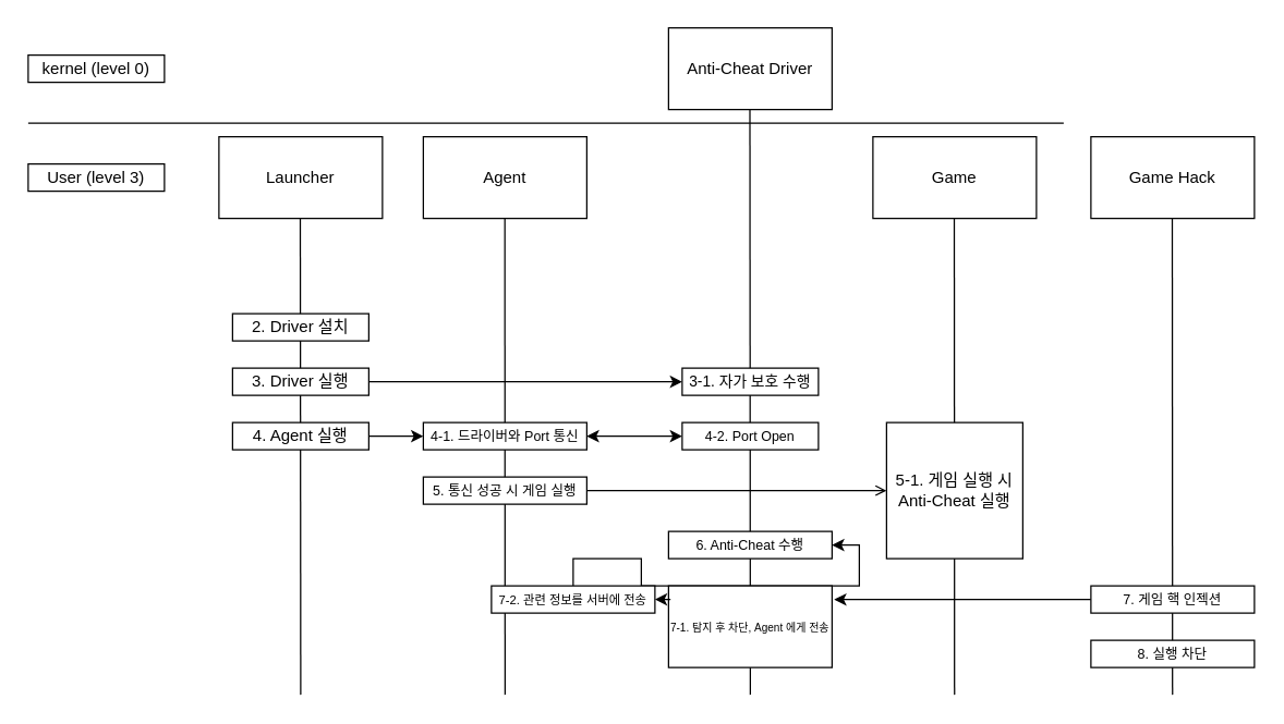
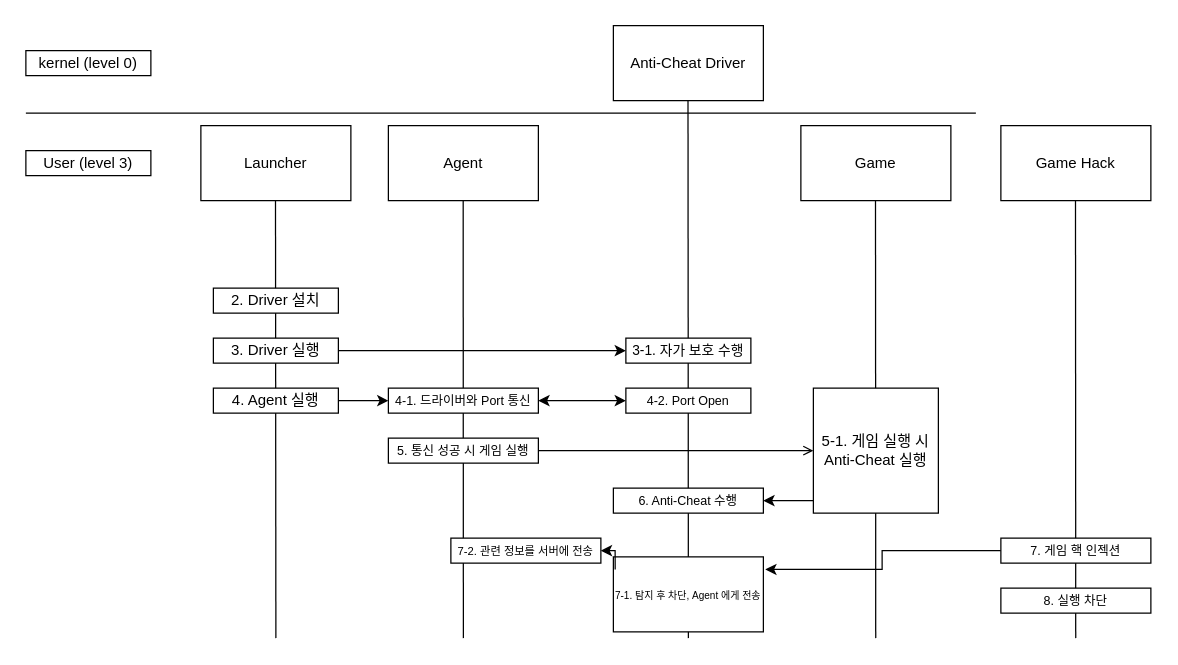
  <mxCell id="0" />
  <mxCell id="1" parent="0" />
  <mxCell id="2" value="kernel (level 0)" style="rounded=0;whiteSpace=wrap;html=1;" parent="1" vertex="1"><mxGeometry x="20" y="40" width="100" height="20" as="geometry" /></mxCell>
  <mxCell id="3" value="User (level 3)" style="rounded=0;whiteSpace=wrap;html=1;" parent="1" vertex="1"><mxGeometry x="20" y="120" width="100" height="20" as="geometry" /></mxCell>
  <mxCell id="4" value="" style="endArrow=none;html=1;rounded=0;" parent="1" edge="1"><mxGeometry width="50" height="50" relative="1" as="geometry"><mxPoint x="20" y="90" as="sourcePoint" /><mxPoint x="780" y="90" as="targetPoint" /></mxGeometry></mxCell>
  <mxCell id="5" value="Anti-Cheat Driver" style="rounded=0;whiteSpace=wrap;html=1;" parent="1" vertex="1"><mxGeometry x="490" y="20" width="120" height="60" as="geometry" /></mxCell>
  <mxCell id="6" value="Agent" style="rounded=0;whiteSpace=wrap;html=1;" parent="1" vertex="1"><mxGeometry x="310" y="100" width="120" height="60" as="geometry" /></mxCell>
  <mxCell id="7" value="Launcher" style="rounded=0;whiteSpace=wrap;html=1;" parent="1" vertex="1"><mxGeometry x="160" y="100" width="120" height="60" as="geometry" /></mxCell>
  <mxCell id="8" value="" style="endArrow=none;html=1;rounded=0;" parent="1" edge="1"><mxGeometry width="50" height="50" relative="1" as="geometry"><mxPoint x="220" y="510" as="sourcePoint" /><mxPoint x="219.71" y="160" as="targetPoint" /></mxGeometry></mxCell>
  <mxCell id="9" value="" style="endArrow=none;html=1;rounded=0;" parent="1" edge="1"><mxGeometry width="50" height="50" relative="1" as="geometry"><mxPoint x="370" y="510" as="sourcePoint" /><mxPoint x="369.83" y="160" as="targetPoint" /></mxGeometry></mxCell>
  <mxCell id="10" value="" style="endArrow=none;html=1;rounded=0;" parent="1" edge="1"><mxGeometry width="50" height="50" relative="1" as="geometry"><mxPoint x="550" y="510" as="sourcePoint" /><mxPoint x="549.71" y="80" as="targetPoint" /></mxGeometry></mxCell>
  <mxCell id="11" value="2. Driver 설치" style="rounded=0;whiteSpace=wrap;html=1;" parent="1" vertex="1"><mxGeometry x="170" y="230" width="100" height="20" as="geometry" /></mxCell>
  <mxCell id="12" style="edgeStyle=orthogonalEdgeStyle;rounded=0;orthogonalLoop=1;jettySize=auto;html=1;exitX=1;exitY=0.5;exitDx=0;exitDy=0;entryX=0;entryY=0.5;entryDx=0;entryDy=0;" parent="1" source="13" target="14" edge="1"><mxGeometry relative="1" as="geometry" /></mxCell>
  <mxCell id="13" value="3. Driver 실행" style="rounded=0;whiteSpace=wrap;html=1;" parent="1" vertex="1"><mxGeometry x="170" y="270" width="100" height="20" as="geometry" /></mxCell>
  <mxCell id="14" value="&lt;font style=&quot;font-size: 11px;&quot;&gt;3-1. 자가 보호 수행&lt;/font&gt;" style="rounded=0;whiteSpace=wrap;html=1;" parent="1" vertex="1"><mxGeometry x="500" y="270" width="100" height="20" as="geometry" /></mxCell>
  <mxCell id="15" style="edgeStyle=orthogonalEdgeStyle;rounded=0;orthogonalLoop=1;jettySize=auto;html=1;exitX=1;exitY=0.5;exitDx=0;exitDy=0;entryX=0;entryY=0.5;entryDx=0;entryDy=0;" parent="1" source="16" target="18" edge="1"><mxGeometry relative="1" as="geometry" /></mxCell>
  <mxCell id="16" value="4. Agent 실행" style="rounded=0;whiteSpace=wrap;html=1;" parent="1" vertex="1"><mxGeometry x="170" y="310" width="100" height="20" as="geometry" /></mxCell>
  <mxCell id="17" style="edgeStyle=orthogonalEdgeStyle;rounded=0;orthogonalLoop=1;jettySize=auto;html=1;exitX=1;exitY=0.5;exitDx=0;exitDy=0;entryX=0;entryY=0.5;entryDx=0;entryDy=0;startArrow=classic;startFill=1;" parent="1" source="18" target="19" edge="1"><mxGeometry relative="1" as="geometry" /></mxCell>
  <mxCell id="18" value="&lt;font style=&quot;font-size: 10px;&quot;&gt;4-1. 드라이버와 Port 통신&lt;/font&gt;" style="rounded=0;whiteSpace=wrap;html=1;" parent="1" vertex="1"><mxGeometry x="310" y="310" width="120" height="20" as="geometry" /></mxCell>
  <mxCell id="19" value="&lt;span style=&quot;font-size: 10px;&quot;&gt;4-2. Port Open&lt;/span&gt;" style="rounded=0;whiteSpace=wrap;html=1;" parent="1" vertex="1"><mxGeometry x="500" y="310" width="100" height="20" as="geometry" /></mxCell>
  <mxCell id="20" value="Game" style="rounded=0;whiteSpace=wrap;html=1;" parent="1" vertex="1"><mxGeometry x="640" y="100" width="120" height="60" as="geometry" /></mxCell>
  <mxCell id="21" style="edgeStyle=orthogonalEdgeStyle;rounded=0;orthogonalLoop=1;jettySize=auto;html=1;exitX=1;exitY=0.5;exitDx=0;exitDy=0;entryX=0;entryY=0.5;entryDx=0;entryDy=0;endArrow=open;" parent="1" source="22" target="24" edge="1"><mxGeometry relative="1" as="geometry" /></mxCell>
  <mxCell id="22" value="&lt;font style=&quot;font-size: 10px;&quot;&gt;5. 통신 성공 시 게임 실행&lt;/font&gt;" style="rounded=0;whiteSpace=wrap;html=1;" parent="1" vertex="1"><mxGeometry x="310" y="350" width="120" height="20" as="geometry" /></mxCell>
  <mxCell id="23" value="" style="endArrow=none;html=1;rounded=0;" parent="1" edge="1"><mxGeometry width="50" height="50" relative="1" as="geometry"><mxPoint x="699.88" y="510" as="sourcePoint" /><mxPoint x="699.71" y="160" as="targetPoint" /></mxGeometry></mxCell>
  <mxCell id="24" value="5-1. 게임 실행 시&lt;div&gt;Anti-Cheat 실행&lt;/div&gt;" style="rounded=0;whiteSpace=wrap;html=1;" parent="1" vertex="1"><mxGeometry x="650" y="310" width="100" height="100" as="geometry" /></mxCell>
  <mxCell id="25" value="&lt;font style=&quot;font-size: 10px;&quot;&gt;6. Anti-Cheat 수행&lt;/font&gt;" style="rounded=0;whiteSpace=wrap;html=1;" parent="1" vertex="1"><mxGeometry x="490" y="390" width="120" height="20" as="geometry" /></mxCell>
- <mxCell id="26" style="edgeStyle=orthogonalEdgeStyle;rounded=0;orthogonalLoop=1;jettySize=auto;html=1;exitX=1;exitY=0.5;exitDx=0;exitDy=0;endArrow=none;startFill=1;startArrow=classic;" parent="1" source="25" target="33" edge="1"><mxGeometry relative="1" as="geometry" /></mxCell>
- <mxCell id="27" value="&lt;font style=&quot;font-size: 8px;&quot;&gt;7-1. 탐지 후 차단, Agent 에게 전송&lt;/font&gt;" style="rounded=0;whiteSpace=wrap;html=1;" parent="1" vertex="1"><mxGeometry x="490" y="430" width="120" height="60" as="geometry" /></mxCell>
+ <mxCell id="26" style="edgeStyle=orthogonalEdgeStyle;rounded=0;orthogonalLoop=1;jettySize=auto;html=1;exitX=1;exitY=0.5;exitDx=0;exitDy=0;entryX=0;entryY=0.899;entryDx=0;entryDy=0;entryPerimeter=0;endArrow=none;startFill=1;startArrow=classic;" parent="1" source="25" target="24" edge="1"><mxGeometry relative="1" as="geometry" /></mxCell>
+ <mxCell id="27" value="&lt;font style=&quot;font-size: 8px;&quot;&gt;7-1. 탐지 후 차단, Agent 에게 전송&lt;/font&gt;" style="rounded=0;whiteSpace=wrap;html=1;" parent="1" vertex="1"><mxGeometry x="490" y="445" width="120" height="60" as="geometry" /></mxCell>
  <mxCell id="28" value="Game Hack" style="rounded=0;whiteSpace=wrap;html=1;" parent="1" vertex="1"><mxGeometry x="800" y="100" width="120" height="60" as="geometry" /></mxCell>
  <mxCell id="29" value="" style="endArrow=none;html=1;rounded=0;" parent="1" edge="1"><mxGeometry width="50" height="50" relative="1" as="geometry"><mxPoint x="859.88" y="510" as="sourcePoint" /><mxPoint x="859.71" y="160" as="targetPoint" /></mxGeometry></mxCell>
  <mxCell id="30" style="edgeStyle=orthogonalEdgeStyle;rounded=0;orthogonalLoop=1;jettySize=auto;html=1;exitX=0;exitY=0.5;exitDx=0;exitDy=0;entryX=1.013;entryY=0.167;entryDx=0;entryDy=0;entryPerimeter=0;" parent="1" source="31" target="27" edge="1"><mxGeometry relative="1" as="geometry"><mxPoint x="750" y="440" as="targetPoint" /></mxGeometry></mxCell>
  <mxCell id="31" value="&lt;span style=&quot;font-size: 10px;&quot;&gt;7. 게임 핵 인젝션&lt;/span&gt;" style="rounded=0;whiteSpace=wrap;html=1;" parent="1" vertex="1"><mxGeometry x="800" y="430" width="120" height="20" as="geometry" /></mxCell>
  <mxCell id="32" value="&lt;font style=&quot;font-size: 10px;&quot;&gt;8. 실행 차단&lt;/font&gt;" style="rounded=0;whiteSpace=wrap;html=1;" parent="1" vertex="1"><mxGeometry x="800" y="470" width="120" height="20" as="geometry" /></mxCell>
  <mxCell id="33" value="&lt;font style=&quot;font-size: 9px;&quot;&gt;7-2. 관련 정보를 서버에 전송&lt;/font&gt;" style="rounded=0;whiteSpace=wrap;html=1;" parent="1" vertex="1"><mxGeometry x="360" y="430" width="120" height="20" as="geometry" /></mxCell>
  <mxCell id="34" style="edgeStyle=orthogonalEdgeStyle;rounded=0;orthogonalLoop=1;jettySize=auto;html=1;exitX=1;exitY=0.5;exitDx=0;exitDy=0;entryX=0.012;entryY=0.167;entryDx=0;entryDy=0;entryPerimeter=0;endArrow=none;startFill=1;startArrow=classic;" parent="1" source="33" target="27" edge="1"><mxGeometry relative="1" as="geometry" /></mxCell>
